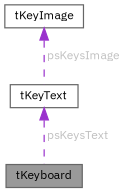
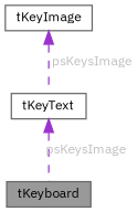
  digraph {
    fontname="IBM Plex Sans"
    node [color=gray40 fillcolor=white fontname="IBM Plex Sans" fontsize=10 shape=box style=filled]
    edge [color=darkorchid3 dir=back fontcolor=grey fontname="IBM Plex Sans" fontsize=10 labelfontname=Helvetica labelfontsize=10 style=dashed]
    n1 [fillcolor=grey60 fontcolor=black height=0.2 label=tKeyboard width=0.4]
    n2 [height=0.2 label=tKeyImage width=0.4]
    n3 [height=0.2 label=tKeyText width=0.4]
    n2 -> n3 [label=" psKeysImage"]
-   n3 -> n1 [label=" psKeysText"]
+   n3 -> n1 [label=" psKeysImage"]
  }
